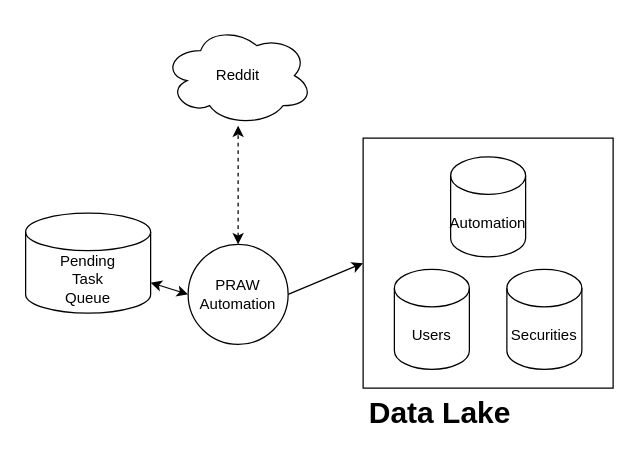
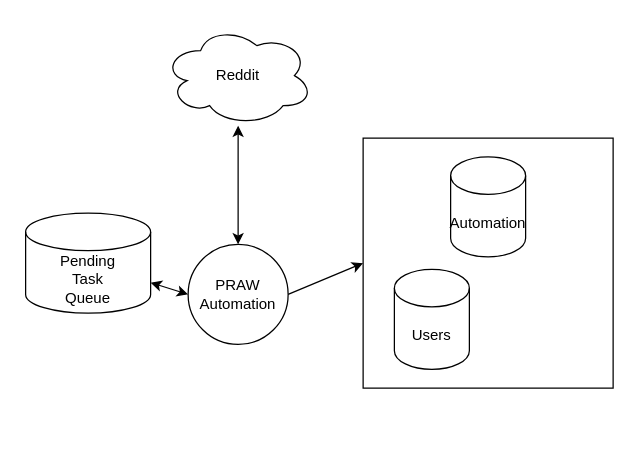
  <mxCell id="0" />
  <mxCell id="1" parent="0" />
  <mxCell id="2" value="Reddit" style="ellipse;shape=cloud;whiteSpace=wrap;html=1;" vertex="1" parent="1"><mxGeometry x="130" y="20" width="120" height="80" as="geometry" /></mxCell>
  <mxCell id="3" value="PRAW&lt;br&gt;Automation" style="ellipse;whiteSpace=wrap;html=1;aspect=fixed;" vertex="1" parent="1"><mxGeometry x="150" y="195" width="80" height="80" as="geometry" /></mxCell>
  <mxCell id="4" value="" style="endArrow=classic;html=1;exitX=1;exitY=0.5;exitDx=0;exitDy=0;entryX=0;entryY=0.5;entryDx=0;entryDy=0;" edge="1" parent="1" source="3" target="6"><mxGeometry width="50" height="50" relative="1" as="geometry"><mxPoint x="290" y="280" as="sourcePoint" /><mxPoint x="220" y="260" as="targetPoint" /></mxGeometry></mxCell>
  <mxCell id="5" value="" style="group" vertex="1" connectable="0" parent="1"><mxGeometry x="290" y="110" width="200" height="200" as="geometry" /></mxCell>
  <mxCell id="6" value="" style="whiteSpace=wrap;html=1;aspect=fixed;" vertex="1" parent="5"><mxGeometry width="200" height="200" as="geometry" /></mxCell>
  <mxCell id="7" value="Users" style="shape=cylinder3;whiteSpace=wrap;html=1;boundedLbl=1;backgroundOutline=1;size=15;" vertex="1" parent="5"><mxGeometry x="25" y="105" width="60" height="80" as="geometry" /></mxCell>
  <mxCell id="8" value="Automation" style="shape=cylinder3;whiteSpace=wrap;html=1;boundedLbl=1;backgroundOutline=1;size=15;" vertex="1" parent="5"><mxGeometry x="70" y="15" width="60" height="80" as="geometry" /></mxCell>
- <mxCell id="9" value="Securities" style="shape=cylinder3;whiteSpace=wrap;html=1;boundedLbl=1;backgroundOutline=1;size=15;" vertex="1" parent="5"><mxGeometry x="115" y="105" width="60" height="80" as="geometry" /></mxCell>
- <mxCell id="10" value="" style="endArrow=classic;startArrow=classic;html=1;exitX=0.5;exitY=0;exitDx=0;exitDy=0;dashed=1;" edge="1" parent="1" source="3" target="2"><mxGeometry width="50" height="50" relative="1" as="geometry"><mxPoint x="350" y="220" as="sourcePoint" /><mxPoint x="276" y="96" as="targetPoint" /></mxGeometry></mxCell>
- <mxCell id="11" value="&lt;h1&gt;Data Lake&lt;/h1&gt;" style="text;html=1;strokeColor=none;fillColor=none;spacing=5;spacingTop=-20;whiteSpace=wrap;overflow=hidden;rounded=0;" vertex="1" parent="1"><mxGeometry x="290" y="310" width="200" height="40" as="geometry" /></mxCell>
+ <mxCell id="10" value="" style="endArrow=classic;startArrow=classic;html=1;exitX=0.5;exitY=0;exitDx=0;exitDy=0;" edge="1" parent="1" source="3" target="2"><mxGeometry width="50" height="50" relative="1" as="geometry"><mxPoint x="350" y="220" as="sourcePoint" /><mxPoint x="276" y="96" as="targetPoint" /></mxGeometry></mxCell>
  <mxCell id="12" value="Pending&lt;br&gt;Task&lt;br&gt;Queue" style="shape=cylinder3;whiteSpace=wrap;html=1;boundedLbl=1;backgroundOutline=1;size=15;" vertex="1" parent="1"><mxGeometry x="20" y="170" width="100" height="80" as="geometry" /></mxCell>
  <mxCell id="13" value="" style="endArrow=classic;startArrow=classic;html=1;entryX=0;entryY=0.5;entryDx=0;entryDy=0;" edge="1" parent="1" source="12" target="3"><mxGeometry width="50" height="50" relative="1" as="geometry"><mxPoint x="290" y="270" as="sourcePoint" /><mxPoint x="340" y="220" as="targetPoint" /></mxGeometry></mxCell>
